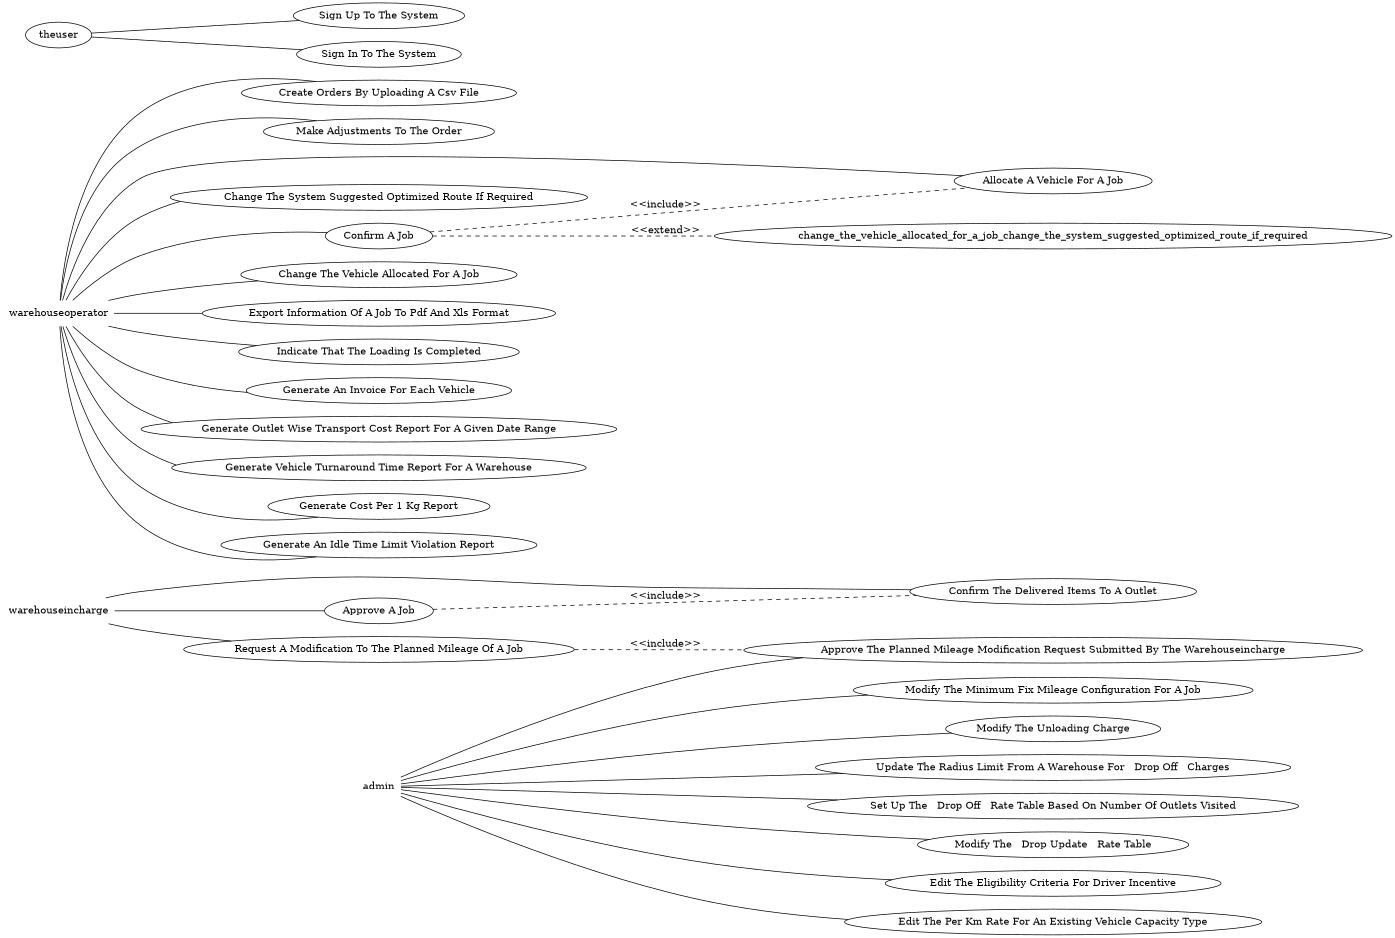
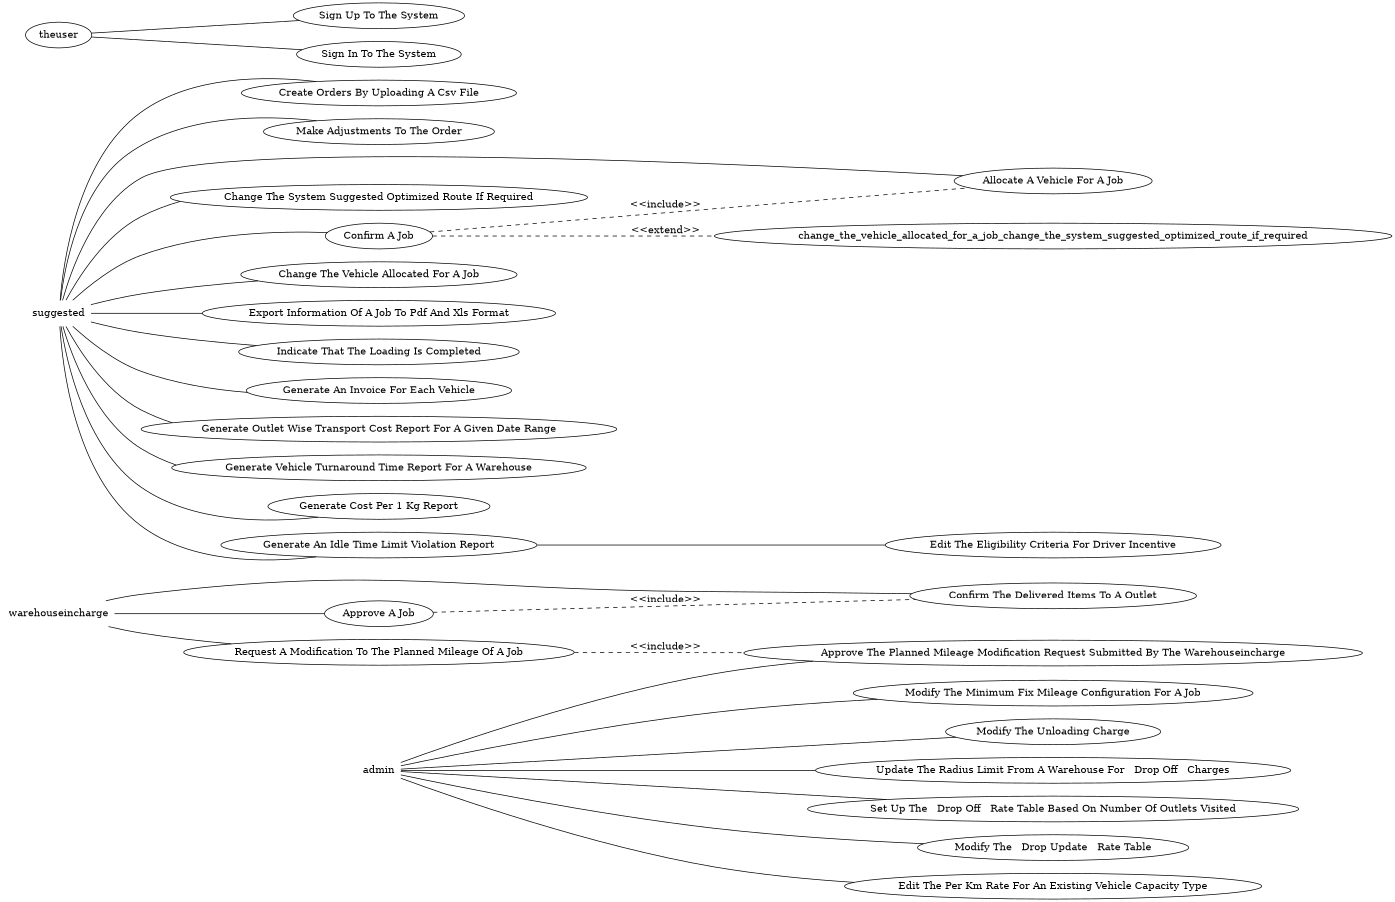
  digraph {
    labelloc=b
    peripheries=0
    rankdir=LR
    node [shape=ellipse style=solid]
    edge [arrowhead=none]
    warehouseincharge [peripheries=0 shape=plaintext style=""]
-   warehouseoperator [peripheries=0 shape=plaintext style=""]
+   warehouseoperator [peripheries=0 shape=plaintext label=suggested style=""]
    admin [peripheries=0 shape=plaintext style=""]
    n4 [label="Confirm The Delivered Items To A Outlet"]
    n5 [label="Approve A Job"]
    n6 [label="Request A Modification To The Planned Mileage Of A Job"]
    n7 [label="Create Orders By Uploading A Csv File"]
    n8 [label="Make Adjustments To The Order"]
    n9 [label="Allocate A Vehicle For A Job"]
    n10 [label="Change The System Suggested Optimized Route If Required"]
    n11 [label="Confirm A Job"]
    n12 [label="Change The Vehicle Allocated For A Job"]
    n13 [label="Export Information Of A Job To Pdf And Xls Format"]
    n14 [label="Indicate That The Loading Is Completed"]
    n15 [label="Generate An Invoice For Each Vehicle"]
    n16 [label="Generate Outlet Wise Transport Cost Report For A Given Date Range"]
    n17 [label="Generate Vehicle Turnaround Time Report For A Warehouse"]
    n18 [label="Generate Cost Per 1 Kg Report"]
    n19 [label="Generate An Idle Time Limit Violation Report"]
    n20 [label="Approve The Planned Mileage Modification Request Submitted By The Warehouseincharge"]
    n21 [label="Modify The Minimum Fix Mileage Configuration For A Job"]
    n22 [label="Modify The Unloading Charge"]
    n23 [label="Update The Radius Limit From A Warehouse For   Drop Off   Charges"]
    n24 [label="Set Up The   Drop Off   Rate Table Based On Number Of Outlets Visited"]
    n25 [label="Modify The   Drop Update   Rate Table"]
    n26 [label="Edit The Eligibility Criteria For Driver Incentive"]
    n27 [label="Edit The Per Km Rate For An Existing Vehicle Capacity Type"]
    change_the_vehicle_allocated_for_a_job_change_the_system_suggested_optimized_route_if_required
    n29 [label="Sign Up To The System"]
    n30 [label="Sign In To The System"]
    theuser
    subgraph sub_1 {
      label=WarehouseIncharge
      warehouseincharge
    }
    subgraph sub_2 {
      label=WarehouseOperator
      warehouseoperator
    }
    subgraph sub_3 {
      label=Admin
      admin
    }
    warehouseincharge -> n4
    warehouseincharge -> n5
    warehouseincharge -> n6
    warehouseoperator -> n7
    warehouseoperator -> n8
    warehouseoperator -> n9
    warehouseoperator -> n10
    warehouseoperator -> n11
    warehouseoperator -> n12
    warehouseoperator -> n13
    warehouseoperator -> n14
    warehouseoperator -> n15
    warehouseoperator -> n16
    warehouseoperator -> n17
    warehouseoperator -> n18
    warehouseoperator -> n19
    admin -> n20
    admin -> n21
    admin -> n22
    admin -> n23
    admin -> n24
    admin -> n25
-   admin -> n26
+   n19 -> n26
    admin -> n27
    n5 -> n4 [arrowtail=vee label="<<include>>" style=dashed]
    n6 -> n20 [arrowtail=vee label="<<include>>" style=dashed]
    n11 -> n9 [arrowtail=vee label="<<include>>" style=dashed]
    n11 -> change_the_vehicle_allocated_for_a_job_change_the_system_suggested_optimized_route_if_required [arrowtail=vee label="<<extend>>" style=dashed]
    theuser -> n29
    theuser -> n30
  }
